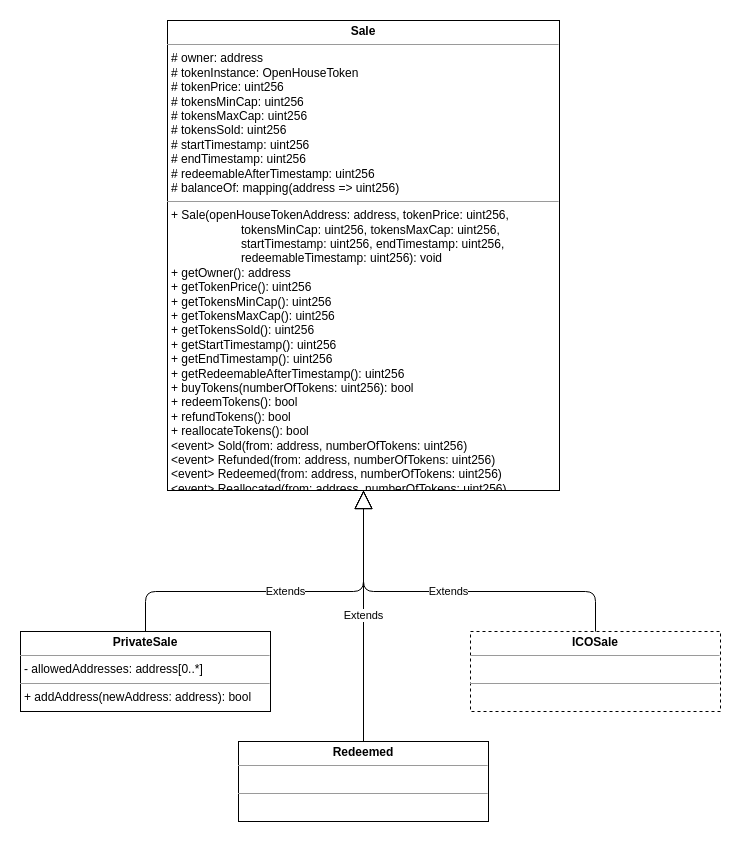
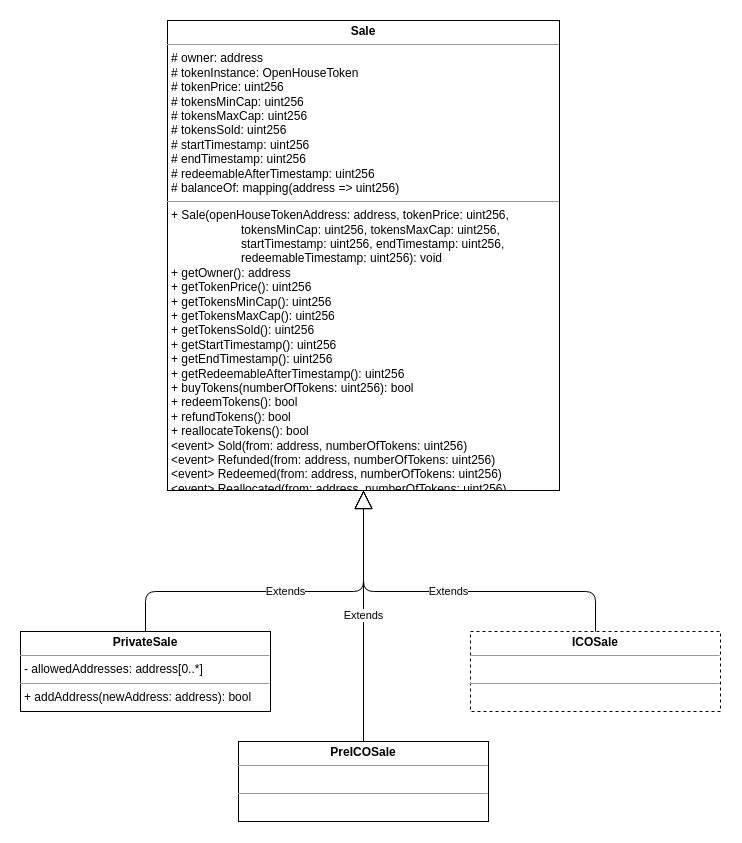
  <mxCell id="0" />
  <mxCell id="1" parent="0" />
  <mxCell id="2" value="&lt;p style=&quot;margin: 0px ; margin-top: 4px ; text-align: center&quot;&gt;&lt;b&gt;Sale&lt;/b&gt;&lt;/p&gt;&lt;hr size=&quot;1&quot;&gt;&lt;p style=&quot;margin: 0px ; margin-left: 4px&quot;&gt;# owner: address&lt;/p&gt;&lt;p style=&quot;margin: 0px ; margin-left: 4px&quot;&gt;# tokenInstance: OpenHouseToken&lt;/p&gt;&lt;p style=&quot;margin: 0px ; margin-left: 4px&quot;&gt;# tokenPrice: uint256&lt;/p&gt;&lt;p style=&quot;margin: 0px ; margin-left: 4px&quot;&gt;# tokensMinCap: uint256&lt;/p&gt;&lt;p style=&quot;margin: 0px ; margin-left: 4px&quot;&gt;# tokensMaxCap: uint256&lt;/p&gt;&lt;p style=&quot;margin: 0px ; margin-left: 4px&quot;&gt;# tokensSold: uint256&lt;/p&gt;&lt;p style=&quot;margin: 0px ; margin-left: 4px&quot;&gt;# startTimestamp: uint256&lt;/p&gt;&lt;p style=&quot;margin: 0px ; margin-left: 4px&quot;&gt;# endTimestamp: uint256&lt;/p&gt;&lt;p style=&quot;margin: 0px ; margin-left: 4px&quot;&gt;# redeemableAfterTimestamp: uint256&lt;/p&gt;&lt;p style=&quot;margin: 0px ; margin-left: 4px&quot;&gt;# balanceOf: mapping(address =&amp;gt; uint256)&lt;/p&gt;&lt;hr size=&quot;1&quot;&gt;&lt;p style=&quot;margin: 0px ; margin-left: 4px&quot;&gt;+ Sale(openHouseTokenAddress: address, tokenPrice: uint256,&lt;/p&gt;&lt;p style=&quot;margin: 0px ; margin-left: 4px&quot;&gt;&amp;nbsp; &amp;nbsp; &amp;nbsp; &amp;nbsp; &amp;nbsp; &amp;nbsp; &amp;nbsp; &amp;nbsp; &amp;nbsp; &amp;nbsp; &amp;nbsp;tokensMinCap: uint256, tokensMaxCap: uint256,&lt;/p&gt;&lt;p style=&quot;margin: 0px ; margin-left: 4px&quot;&gt;&amp;nbsp; &amp;nbsp; &amp;nbsp; &amp;nbsp; &amp;nbsp; &amp;nbsp; &amp;nbsp; &amp;nbsp; &amp;nbsp; &amp;nbsp; &amp;nbsp;startTimestamp: uint256, endTimestamp: uint256,&lt;/p&gt;&lt;p style=&quot;margin: 0px ; margin-left: 4px&quot;&gt;&amp;nbsp; &amp;nbsp; &amp;nbsp; &amp;nbsp; &amp;nbsp; &amp;nbsp; &amp;nbsp; &amp;nbsp; &amp;nbsp; &amp;nbsp; &amp;nbsp;redeemableTimestamp: uint256): void&lt;/p&gt;&lt;p style=&quot;margin: 0px ; margin-left: 4px&quot;&gt;+ getOwner(): address&lt;/p&gt;&lt;p style=&quot;margin: 0px ; margin-left: 4px&quot;&gt;+ getTokenPrice(): uint256&lt;/p&gt;&lt;p style=&quot;margin: 0px ; margin-left: 4px&quot;&gt;+ getTokensMinCap(): uint256&lt;/p&gt;&lt;p style=&quot;margin: 0px ; margin-left: 4px&quot;&gt;+ getTokensMaxCap(): uint256&lt;/p&gt;&lt;p style=&quot;margin: 0px ; margin-left: 4px&quot;&gt;+ getTokensSold(): uint256&lt;/p&gt;&lt;p style=&quot;margin: 0px ; margin-left: 4px&quot;&gt;+ getStartTimestamp(): uint256&lt;/p&gt;&lt;p style=&quot;margin: 0px ; margin-left: 4px&quot;&gt;+ getEndTimestamp(): uint256&lt;/p&gt;&lt;p style=&quot;margin: 0px ; margin-left: 4px&quot;&gt;+ getRedeemableAfterTimestamp(): uint256&lt;/p&gt;&lt;p style=&quot;margin: 0px ; margin-left: 4px&quot;&gt;+ buyTokens(numberOfTokens: uint256): bool&lt;/p&gt;&lt;p style=&quot;margin: 0px ; margin-left: 4px&quot;&gt;+ redeemTokens(): bool&lt;/p&gt;&lt;p style=&quot;margin: 0px ; margin-left: 4px&quot;&gt;+ refundTokens(): bool&lt;/p&gt;&lt;p style=&quot;margin: 0px ; margin-left: 4px&quot;&gt;+ reallocateTokens(): bool&lt;/p&gt;&lt;p style=&quot;margin: 0px ; margin-left: 4px&quot;&gt;&amp;lt;event&amp;gt; Sold(from: address, numberOfTokens: uint256)&lt;/p&gt;&lt;p style=&quot;margin: 0px ; margin-left: 4px&quot;&gt;&amp;lt;event&amp;gt; Refunded(from: address, numberOfTokens: uint256)&lt;/p&gt;&lt;p style=&quot;margin: 0px ; margin-left: 4px&quot;&gt;&amp;lt;event&amp;gt; Redeemed(from: address, numberOfTokens: uint256)&lt;/p&gt;&lt;p style=&quot;margin: 0px ; margin-left: 4px&quot;&gt;&amp;lt;event&amp;gt; Reallocated(from: address, numberOfTokens: uint256)&lt;/p&gt;" style="verticalAlign=top;align=left;overflow=fill;fontSize=12;fontFamily=Helvetica;html=1;" parent="1" vertex="1"><mxGeometry x="167" y="20" width="392" height="470" as="geometry" /></mxCell>
  <mxCell id="3" value="&lt;p style=&quot;margin: 0px ; margin-top: 4px ; text-align: center&quot;&gt;&lt;b&gt;PrivateSale&lt;/b&gt;&lt;/p&gt;&lt;hr size=&quot;1&quot;&gt;&lt;p style=&quot;margin: 0px ; margin-left: 4px&quot;&gt;- allowedAddresses: address[0..*]&lt;/p&gt;&lt;hr size=&quot;1&quot;&gt;&lt;p style=&quot;margin: 0px ; margin-left: 4px&quot;&gt;&lt;span&gt;+ addAddress(newAddress: address): bool&lt;/span&gt;&lt;br&gt;&lt;/p&gt;" style="verticalAlign=top;align=left;overflow=fill;fontSize=12;fontFamily=Helvetica;html=1;" parent="1" vertex="1"><mxGeometry x="20" y="631" width="250" height="80" as="geometry" /></mxCell>
- <mxCell id="4" value="&lt;p style=&quot;margin: 0px ; margin-top: 4px ; text-align: center&quot;&gt;&lt;b&gt;Redeemed&lt;/b&gt;&lt;/p&gt;&lt;hr size=&quot;1&quot;&gt;&lt;p style=&quot;margin: 0px ; margin-left: 4px&quot;&gt;&lt;br&gt;&lt;/p&gt;&lt;hr size=&quot;1&quot;&gt;&lt;p style=&quot;margin: 0px ; margin-left: 4px&quot;&gt;&lt;br&gt;&lt;/p&gt;" style="verticalAlign=top;align=left;overflow=fill;fontSize=12;fontFamily=Helvetica;html=1;" parent="1" vertex="1"><mxGeometry x="238" y="741" width="250" height="80" as="geometry" /></mxCell>
+ <mxCell id="4" value="&lt;p style=&quot;margin: 0px ; margin-top: 4px ; text-align: center&quot;&gt;&lt;b&gt;PreICOSale&lt;/b&gt;&lt;/p&gt;&lt;hr size=&quot;1&quot;&gt;&lt;p style=&quot;margin: 0px ; margin-left: 4px&quot;&gt;&lt;br&gt;&lt;/p&gt;&lt;hr size=&quot;1&quot;&gt;&lt;p style=&quot;margin: 0px ; margin-left: 4px&quot;&gt;&lt;br&gt;&lt;/p&gt;" style="verticalAlign=top;align=left;overflow=fill;fontSize=12;fontFamily=Helvetica;html=1;" parent="1" vertex="1"><mxGeometry x="238" y="741" width="250" height="80" as="geometry" /></mxCell>
  <mxCell id="5" value="&lt;p style=&quot;margin: 0px ; margin-top: 4px ; text-align: center&quot;&gt;&lt;b&gt;ICOSale&lt;/b&gt;&lt;/p&gt;&lt;hr size=&quot;1&quot;&gt;&lt;p style=&quot;margin: 0px ; margin-left: 4px&quot;&gt;&lt;br&gt;&lt;/p&gt;&lt;hr size=&quot;1&quot;&gt;&lt;p style=&quot;margin: 0px ; margin-left: 4px&quot;&gt;&lt;br&gt;&lt;/p&gt;" style="verticalAlign=top;align=left;overflow=fill;fontSize=12;fontFamily=Helvetica;html=1;dashed=1;" parent="1" vertex="1"><mxGeometry x="470" y="631" width="250" height="80" as="geometry" /></mxCell>
  <mxCell id="6" value="Extends" style="endArrow=block;endSize=16;endFill=0;html=1;exitX=0.5;exitY=0;exitDx=0;exitDy=0;entryX=0.5;entryY=1;entryDx=0;entryDy=0;" parent="1" source="4" target="2" edge="1"><mxGeometry width="160" relative="1" as="geometry"><mxPoint x="30" y="601" as="sourcePoint" /><mxPoint x="363" y="581" as="targetPoint" /></mxGeometry></mxCell>
  <mxCell id="7" value="Extends" style="endArrow=block;endSize=16;endFill=0;html=1;exitX=0.5;exitY=0;exitDx=0;exitDy=0;entryX=0.5;entryY=1;entryDx=0;entryDy=0;" parent="1" source="3" target="2" edge="1"><mxGeometry width="160" relative="1" as="geometry"><mxPoint x="170" y="581" as="sourcePoint" /><mxPoint x="363" y="581" as="targetPoint" /><Array as="points"><mxPoint x="145" y="591" /><mxPoint x="363" y="591" /></Array></mxGeometry></mxCell>
  <mxCell id="8" value="Extends" style="endArrow=block;endSize=16;endFill=0;html=1;exitX=0.5;exitY=0;exitDx=0;exitDy=0;entryX=0.5;entryY=1;entryDx=0;entryDy=0;" parent="1" source="5" target="2" edge="1"><mxGeometry width="160" relative="1" as="geometry"><mxPoint x="580" y="581" as="sourcePoint" /><mxPoint x="410" y="509" as="targetPoint" /><Array as="points"><mxPoint x="595" y="591" /><mxPoint x="363" y="591" /></Array></mxGeometry></mxCell>
